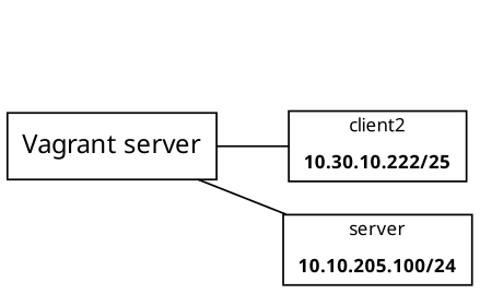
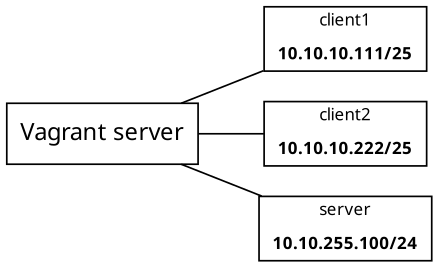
  graph {
    fontname="Noto Sans"
    rankdir=LR
    node [fontname="Noto Sans" fontsize=10 shape=box]
    edge [fontname="Noto Sans"]
    n1 [fontsize=14 label="Vagrant server"]
-   n3 [label=<client2<br/><br/><b>10.30.10.222/25</b>>]
-   n4 [label=<server<br/><br/><b>10.10.205.100/24</b>>]
+   n2 [label=<client1<br/><br/><b>10.10.10.111/25</b>>]
+   n3 [label=<client2<br/><br/><b>10.10.10.222/25</b>>]
+   n4 [label=<server<br/><br/><b>10.10.255.100/24</b>>]
+   n1 -- n2
    n1 -- n3
    n1 -- n4
  }
